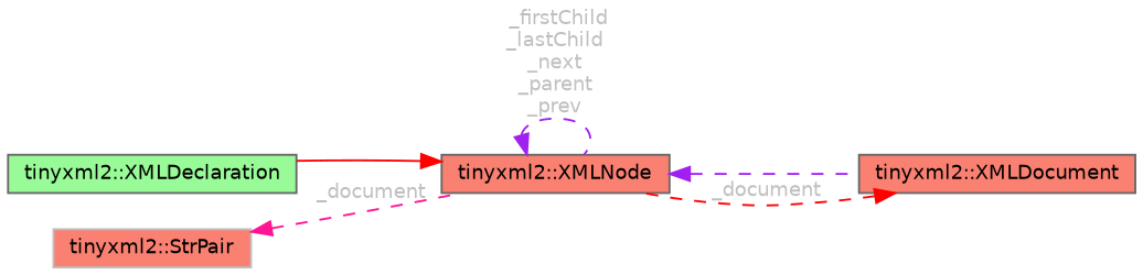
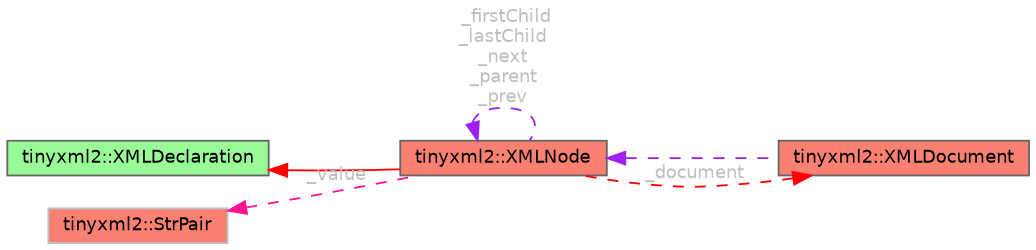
  digraph {
    rankdir=LR
    node [color=gray40 fillcolor=salmon fontname=Helvetica fontsize=10 shape=box style=filled]
    edge [color=red dir=back fontname=Helvetica fontsize=10 labelfontname=Helvetica labelfontsize=10 style=dashed fontcolor=grey]
    n1 [fillcolor=palegreen fontcolor=black height=0.2 label="tinyxml2::XMLDeclaration" width=0.4]
    n2 [height=0.2 label="tinyxml2::XMLNode" width=0.4]
    n3 [height=0.2 label="tinyxml2::XMLDocument" width=0.4]
    n4 [color=grey75 height=0.2 label="tinyxml2::StrPair" width=0.4]
-   n2 -> n1 [style=solid fontcolor=""]
+   n1 -> n2 [style=solid fontcolor=""]
    n2 -> n2 [color=purple label=" _firstChild\n_lastChild\n_next\n_parent\n_prev"]
    n2 -> n3 [color=purple fontcolor=""]
    n3 -> n2 [label=" _document"]
-   n4 -> n2 [color=deeppink label=" _document"]
+   n4 -> n2 [color=deeppink label=" _value"]
  }
